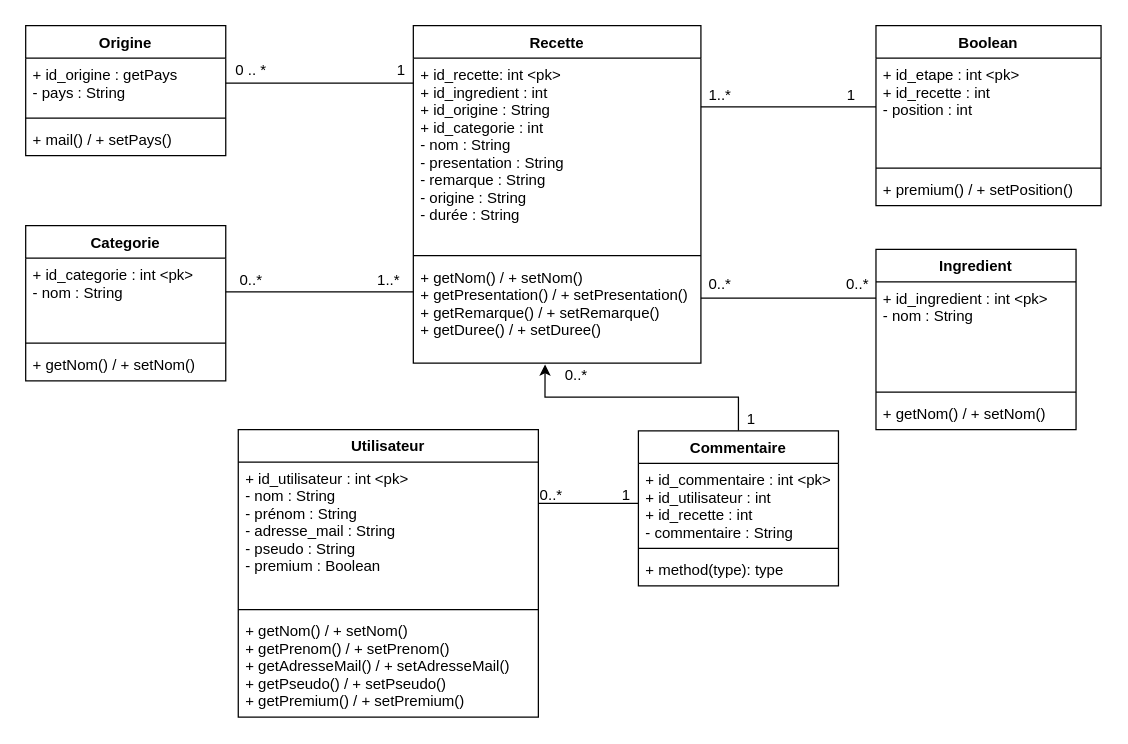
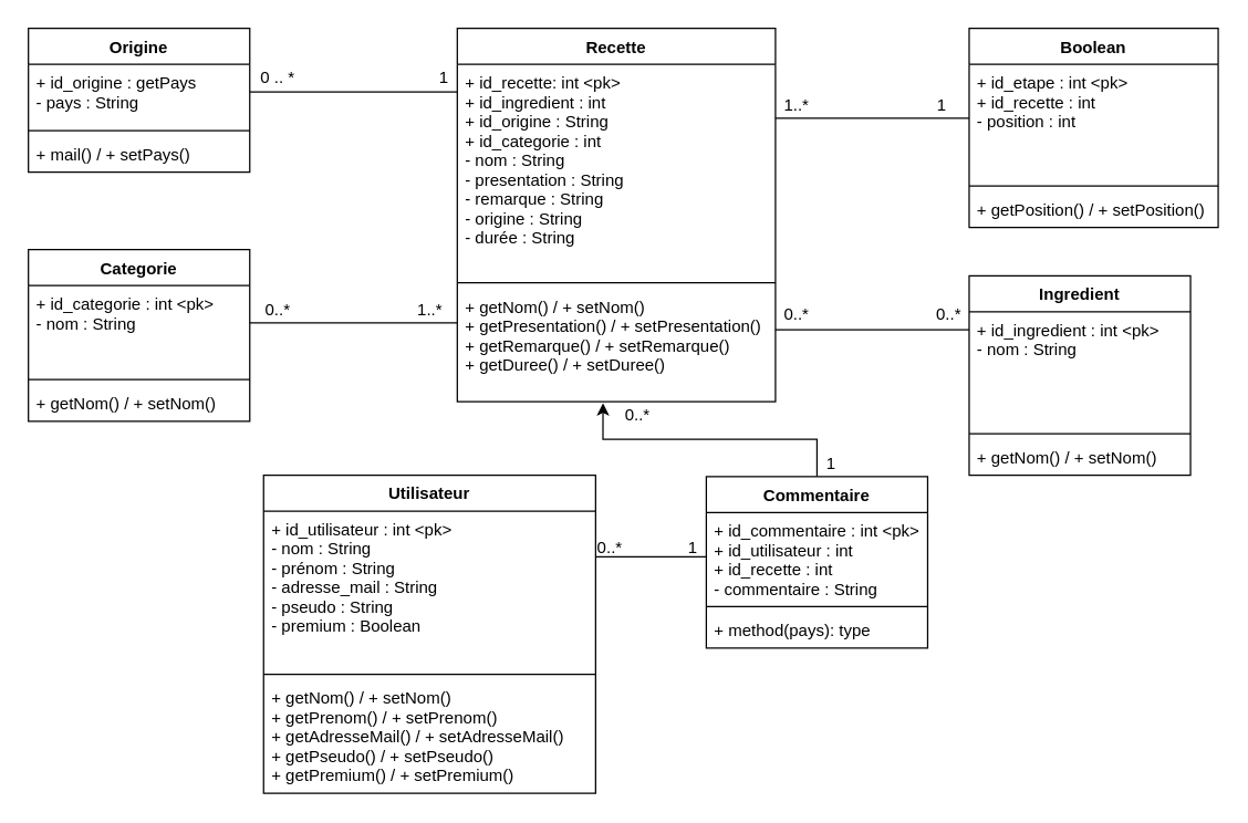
  <mxCell id="0" />
  <mxCell id="1" parent="0" />
  <mxCell id="2" value="Recette" style="swimlane;fontStyle=1;align=center;verticalAlign=top;childLayout=stackLayout;horizontal=1;startSize=26;horizontalStack=0;resizeParent=1;resizeParentMax=0;resizeLast=0;collapsible=1;marginBottom=0;" vertex="1" parent="1"><mxGeometry x="330" y="20" width="230" height="270" as="geometry" /></mxCell>
  <mxCell id="3" value="+ id_recette: int &lt;pk&gt;&#10;+ id_ingredient : int&#10;+ id_origine : String &#10;+ id_categorie : int&#10;- nom : String&#10;- presentation : String&#10;- remarque : String&#10;- origine : String&#10;- durée : String" style="text;strokeColor=none;fillColor=none;align=left;verticalAlign=top;spacingLeft=4;spacingRight=4;overflow=hidden;rotatable=0;points=[[0,0.5],[1,0.5]];portConstraint=eastwest;" vertex="1" parent="2"><mxGeometry y="26" width="230" height="154" as="geometry" /></mxCell>
  <mxCell id="4" value="" style="line;strokeWidth=1;fillColor=none;align=left;verticalAlign=middle;spacingTop=-1;spacingLeft=3;spacingRight=3;rotatable=0;labelPosition=right;points=[];portConstraint=eastwest;" vertex="1" parent="2"><mxGeometry y="180" width="230" height="8" as="geometry" /></mxCell>
  <mxCell id="5" value="+ getNom() / + setNom()&#10;+ getPresentation() / + setPresentation()&#10;+ getRemarque() / + setRemarque()&#10;+ getDuree() / + setDuree()&#10;" style="text;strokeColor=none;fillColor=none;align=left;verticalAlign=top;spacingLeft=4;spacingRight=4;overflow=hidden;rotatable=0;points=[[0,0.5],[1,0.5]];portConstraint=eastwest;" vertex="1" parent="2"><mxGeometry y="188" width="230" height="82" as="geometry" /></mxCell>
  <mxCell id="6" value="Origine" style="swimlane;fontStyle=1;align=center;verticalAlign=top;childLayout=stackLayout;horizontal=1;startSize=26;horizontalStack=0;resizeParent=1;resizeParentMax=0;resizeLast=0;collapsible=1;marginBottom=0;" vertex="1" parent="1"><mxGeometry x="20" y="20" width="160" height="104" as="geometry" /></mxCell>
  <mxCell id="7" value="+ id_origine : getPays&#10;- pays : String" style="text;strokeColor=none;fillColor=none;align=left;verticalAlign=top;spacingLeft=4;spacingRight=4;overflow=hidden;rotatable=0;points=[[0,0.5],[1,0.5]];portConstraint=eastwest;" vertex="1" parent="6"><mxGeometry y="26" width="160" height="44" as="geometry" /></mxCell>
  <mxCell id="8" value="" style="line;strokeWidth=1;fillColor=none;align=left;verticalAlign=middle;spacingTop=-1;spacingLeft=3;spacingRight=3;rotatable=0;labelPosition=right;points=[];portConstraint=eastwest;" vertex="1" parent="6"><mxGeometry y="70" width="160" height="8" as="geometry" /></mxCell>
  <mxCell id="9" value="+ mail() / + setPays()" style="text;strokeColor=none;fillColor=none;align=left;verticalAlign=top;spacingLeft=4;spacingRight=4;overflow=hidden;rotatable=0;points=[[0,0.5],[1,0.5]];portConstraint=eastwest;" vertex="1" parent="6"><mxGeometry y="78" width="160" height="26" as="geometry" /></mxCell>
  <mxCell id="10" value="1" style="text;html=1;align=center;verticalAlign=middle;resizable=0;points=[];autosize=1;strokeColor=none;fillColor=none;" vertex="1" parent="1"><mxGeometry x="310" y="46" width="20" height="20" as="geometry" /></mxCell>
  <mxCell id="11" value="0 .. *" style="text;html=1;align=center;verticalAlign=middle;resizable=0;points=[];autosize=1;strokeColor=none;fillColor=none;" vertex="1" parent="1"><mxGeometry x="180" y="46" width="40" height="20" as="geometry" /></mxCell>
  <mxCell id="12" value="Boolean" style="swimlane;fontStyle=1;align=center;verticalAlign=top;childLayout=stackLayout;horizontal=1;startSize=26;horizontalStack=0;resizeParent=1;resizeParentMax=0;resizeLast=0;collapsible=1;marginBottom=0;" vertex="1" parent="1"><mxGeometry x="700" y="20" width="180" height="144" as="geometry" /></mxCell>
  <mxCell id="13" value="+ id_etape : int &lt;pk&gt;&#10;+ id_recette : int &#10;- position : int" style="text;strokeColor=none;fillColor=none;align=left;verticalAlign=top;spacingLeft=4;spacingRight=4;overflow=hidden;rotatable=0;points=[[0,0.5],[1,0.5]];portConstraint=eastwest;" vertex="1" parent="12"><mxGeometry y="26" width="180" height="84" as="geometry" /></mxCell>
  <mxCell id="14" value="" style="line;strokeWidth=1;fillColor=none;align=left;verticalAlign=middle;spacingTop=-1;spacingLeft=3;spacingRight=3;rotatable=0;labelPosition=right;points=[];portConstraint=eastwest;" vertex="1" parent="12"><mxGeometry y="110" width="180" height="8" as="geometry" /></mxCell>
- <mxCell id="15" value="+ premium() / + setPosition()" style="text;strokeColor=none;fillColor=none;align=left;verticalAlign=top;spacingLeft=4;spacingRight=4;overflow=hidden;rotatable=0;points=[[0,0.5],[1,0.5]];portConstraint=eastwest;" vertex="1" parent="12"><mxGeometry y="118" width="180" height="26" as="geometry" /></mxCell>
+ <mxCell id="15" value="+ getPosition() / + setPosition()" style="text;strokeColor=none;fillColor=none;align=left;verticalAlign=top;spacingLeft=4;spacingRight=4;overflow=hidden;rotatable=0;points=[[0,0.5],[1,0.5]];portConstraint=eastwest;" vertex="1" parent="12"><mxGeometry y="118" width="180" height="26" as="geometry" /></mxCell>
  <mxCell id="16" value="1..*" style="text;html=1;align=center;verticalAlign=middle;resizable=0;points=[];autosize=1;strokeColor=none;fillColor=none;" vertex="1" parent="1"><mxGeometry x="560" y="66" width="30" height="20" as="geometry" /></mxCell>
  <mxCell id="17" value="1" style="text;html=1;align=center;verticalAlign=middle;resizable=0;points=[];autosize=1;strokeColor=none;fillColor=none;" vertex="1" parent="1"><mxGeometry x="670" y="66" width="20" height="20" as="geometry" /></mxCell>
  <mxCell id="18" value="Categorie" style="swimlane;fontStyle=1;align=center;verticalAlign=top;childLayout=stackLayout;horizontal=1;startSize=26;horizontalStack=0;resizeParent=1;resizeParentMax=0;resizeLast=0;collapsible=1;marginBottom=0;" vertex="1" parent="1"><mxGeometry x="20" y="180" width="160" height="124" as="geometry" /></mxCell>
  <mxCell id="19" value="+ id_categorie : int &lt;pk&gt;&#10;- nom : String" style="text;strokeColor=none;fillColor=none;align=left;verticalAlign=top;spacingLeft=4;spacingRight=4;overflow=hidden;rotatable=0;points=[[0,0.5],[1,0.5]];portConstraint=eastwest;" vertex="1" parent="18"><mxGeometry y="26" width="160" height="64" as="geometry" /></mxCell>
  <mxCell id="20" value="" style="line;strokeWidth=1;fillColor=none;align=left;verticalAlign=middle;spacingTop=-1;spacingLeft=3;spacingRight=3;rotatable=0;labelPosition=right;points=[];portConstraint=eastwest;" vertex="1" parent="18"><mxGeometry y="90" width="160" height="8" as="geometry" /></mxCell>
  <mxCell id="21" value="+ getNom() / + setNom()" style="text;strokeColor=none;fillColor=none;align=left;verticalAlign=top;spacingLeft=4;spacingRight=4;overflow=hidden;rotatable=0;points=[[0,0.5],[1,0.5]];portConstraint=eastwest;" vertex="1" parent="18"><mxGeometry y="98" width="160" height="26" as="geometry" /></mxCell>
  <mxCell id="22" value="1..*" style="text;html=1;align=center;verticalAlign=middle;resizable=0;points=[];autosize=1;strokeColor=none;fillColor=none;" vertex="1" parent="1"><mxGeometry x="295" y="214" width="30" height="20" as="geometry" /></mxCell>
  <mxCell id="23" value="0..*" style="text;html=1;align=center;verticalAlign=middle;resizable=0;points=[];autosize=1;strokeColor=none;fillColor=none;" vertex="1" parent="1"><mxGeometry x="185" y="214" width="30" height="20" as="geometry" /></mxCell>
  <mxCell id="24" value="Ingredient" style="swimlane;fontStyle=1;align=center;verticalAlign=top;childLayout=stackLayout;horizontal=1;startSize=26;horizontalStack=0;resizeParent=1;resizeParentMax=0;resizeLast=0;collapsible=1;marginBottom=0;" vertex="1" parent="1"><mxGeometry x="700" y="199" width="160" height="144" as="geometry" /></mxCell>
  <mxCell id="25" value="+ id_ingredient : int &lt;pk&gt;&#10;- nom : String" style="text;strokeColor=none;fillColor=none;align=left;verticalAlign=top;spacingLeft=4;spacingRight=4;overflow=hidden;rotatable=0;points=[[0,0.5],[1,0.5]];portConstraint=eastwest;" vertex="1" parent="24"><mxGeometry y="26" width="160" height="84" as="geometry" /></mxCell>
  <mxCell id="26" value="" style="line;strokeWidth=1;fillColor=none;align=left;verticalAlign=middle;spacingTop=-1;spacingLeft=3;spacingRight=3;rotatable=0;labelPosition=right;points=[];portConstraint=eastwest;" vertex="1" parent="24"><mxGeometry y="110" width="160" height="8" as="geometry" /></mxCell>
  <mxCell id="27" value="+ getNom() / + setNom()" style="text;strokeColor=none;fillColor=none;align=left;verticalAlign=top;spacingLeft=4;spacingRight=4;overflow=hidden;rotatable=0;points=[[0,0.5],[1,0.5]];portConstraint=eastwest;" vertex="1" parent="24"><mxGeometry y="118" width="160" height="26" as="geometry" /></mxCell>
  <mxCell id="28" value="" style="line;strokeWidth=1;fillColor=none;align=left;verticalAlign=middle;spacingTop=-1;spacingLeft=3;spacingRight=3;rotatable=0;labelPosition=right;points=[];portConstraint=eastwest;" vertex="1" parent="1"><mxGeometry x="180" y="229" width="150" height="8" as="geometry" /></mxCell>
  <mxCell id="29" value="" style="line;strokeWidth=1;fillColor=none;align=left;verticalAlign=middle;spacingTop=-1;spacingLeft=3;spacingRight=3;rotatable=0;labelPosition=right;points=[];portConstraint=eastwest;" vertex="1" parent="1"><mxGeometry x="560" y="81" width="140" height="8" as="geometry" /></mxCell>
  <mxCell id="30" value="" style="line;strokeWidth=1;fillColor=none;align=left;verticalAlign=middle;spacingTop=-1;spacingLeft=3;spacingRight=3;rotatable=0;labelPosition=right;points=[];portConstraint=eastwest;" vertex="1" parent="1"><mxGeometry x="560" y="234" width="140" height="8" as="geometry" /></mxCell>
  <mxCell id="31" value="" style="line;strokeWidth=1;fillColor=none;align=left;verticalAlign=middle;spacingTop=-1;spacingLeft=3;spacingRight=3;rotatable=0;labelPosition=right;points=[];portConstraint=eastwest;" vertex="1" parent="1"><mxGeometry x="180" y="62" width="150" height="8" as="geometry" /></mxCell>
  <mxCell id="32" value="0..*" style="text;html=1;align=center;verticalAlign=middle;resizable=0;points=[];autosize=1;strokeColor=none;fillColor=none;" vertex="1" parent="1"><mxGeometry x="560" y="217" width="30" height="20" as="geometry" /></mxCell>
  <mxCell id="33" value="0..*" style="text;html=1;align=center;verticalAlign=middle;resizable=0;points=[];autosize=1;strokeColor=none;fillColor=none;" vertex="1" parent="1"><mxGeometry x="670" y="217" width="30" height="20" as="geometry" /></mxCell>
  <mxCell id="34" value="Utilisateur" style="swimlane;fontStyle=1;align=center;verticalAlign=top;childLayout=stackLayout;horizontal=1;startSize=26;horizontalStack=0;resizeParent=1;resizeParentMax=0;resizeLast=0;collapsible=1;marginBottom=0;" vertex="1" parent="1"><mxGeometry x="190" y="343" width="240" height="230" as="geometry" /></mxCell>
  <mxCell id="35" value="+ id_utilisateur : int &lt;pk&gt;&#10;- nom : String&#10;- prénom : String&#10;- adresse_mail : String&#10;- pseudo : String&#10;- premium : Boolean&#10;" style="text;strokeColor=none;fillColor=none;align=left;verticalAlign=top;spacingLeft=4;spacingRight=4;overflow=hidden;rotatable=0;points=[[0,0.5],[1,0.5]];portConstraint=eastwest;" vertex="1" parent="34"><mxGeometry y="26" width="240" height="114" as="geometry" /></mxCell>
  <mxCell id="36" value="" style="line;strokeWidth=1;fillColor=none;align=left;verticalAlign=middle;spacingTop=-1;spacingLeft=3;spacingRight=3;rotatable=0;labelPosition=right;points=[];portConstraint=eastwest;" vertex="1" parent="34"><mxGeometry y="140" width="240" height="8" as="geometry" /></mxCell>
  <mxCell id="37" value="+ getNom() / + setNom()&#10;+ getPrenom() / + setPrenom()&#10;+ getAdresseMail() / + setAdresseMail()&#10;+ getPseudo() / + setPseudo()&#10;+ getPremium() / + setPremium()" style="text;strokeColor=none;fillColor=none;align=left;verticalAlign=top;spacingLeft=4;spacingRight=4;overflow=hidden;rotatable=0;points=[[0,0.5],[1,0.5]];portConstraint=eastwest;" vertex="1" parent="34"><mxGeometry y="148" width="240" height="82" as="geometry" /></mxCell>
  <mxCell id="38" style="edgeStyle=orthogonalEdgeStyle;rounded=0;orthogonalLoop=1;jettySize=auto;html=1;exitX=0.5;exitY=0;exitDx=0;exitDy=0;entryX=0.458;entryY=1.012;entryDx=0;entryDy=0;entryPerimeter=0;" edge="1" parent="1" source="39" target="5"><mxGeometry relative="1" as="geometry" /></mxCell>
  <mxCell id="39" value="Commentaire" style="swimlane;fontStyle=1;align=center;verticalAlign=top;childLayout=stackLayout;horizontal=1;startSize=26;horizontalStack=0;resizeParent=1;resizeParentMax=0;resizeLast=0;collapsible=1;marginBottom=0;" vertex="1" parent="1"><mxGeometry x="510" y="344" width="160" height="124" as="geometry" /></mxCell>
  <mxCell id="40" value="+ id_commentaire : int &lt;pk&gt;&#10;+ id_utilisateur : int&#10;+ id_recette : int&#10;- commentaire : String" style="text;strokeColor=none;fillColor=none;align=left;verticalAlign=top;spacingLeft=4;spacingRight=4;overflow=hidden;rotatable=0;points=[[0,0.5],[1,0.5]];portConstraint=eastwest;" vertex="1" parent="39"><mxGeometry y="26" width="160" height="64" as="geometry" /></mxCell>
  <mxCell id="41" value="" style="line;strokeWidth=1;fillColor=none;align=left;verticalAlign=middle;spacingTop=-1;spacingLeft=3;spacingRight=3;rotatable=0;labelPosition=right;points=[];portConstraint=eastwest;" vertex="1" parent="39"><mxGeometry y="90" width="160" height="8" as="geometry" /></mxCell>
- <mxCell id="42" value="+ method(type): type" style="text;strokeColor=none;fillColor=none;align=left;verticalAlign=top;spacingLeft=4;spacingRight=4;overflow=hidden;rotatable=0;points=[[0,0.5],[1,0.5]];portConstraint=eastwest;" vertex="1" parent="39"><mxGeometry y="98" width="160" height="26" as="geometry" /></mxCell>
+ <mxCell id="42" value="+ method(pays): type" style="text;strokeColor=none;fillColor=none;align=left;verticalAlign=top;spacingLeft=4;spacingRight=4;overflow=hidden;rotatable=0;points=[[0,0.5],[1,0.5]];portConstraint=eastwest;" vertex="1" parent="39"><mxGeometry y="98" width="160" height="26" as="geometry" /></mxCell>
  <mxCell id="43" value="" style="line;strokeWidth=1;fillColor=none;align=left;verticalAlign=middle;spacingTop=-1;spacingLeft=3;spacingRight=3;rotatable=0;labelPosition=right;points=[];portConstraint=eastwest;" vertex="1" parent="1"><mxGeometry x="430" y="398" width="80" height="8" as="geometry" /></mxCell>
  <mxCell id="44" value="0..*" style="text;html=1;align=center;verticalAlign=middle;resizable=0;points=[];autosize=1;strokeColor=none;fillColor=none;" vertex="1" parent="1"><mxGeometry x="425" y="386" width="30" height="20" as="geometry" /></mxCell>
  <mxCell id="45" value="1" style="text;html=1;align=center;verticalAlign=middle;resizable=0;points=[];autosize=1;strokeColor=none;fillColor=none;" vertex="1" parent="1"><mxGeometry x="490" y="386" width="20" height="20" as="geometry" /></mxCell>
  <mxCell id="46" value="1" style="text;html=1;align=center;verticalAlign=middle;resizable=0;points=[];autosize=1;strokeColor=none;fillColor=none;" vertex="1" parent="1"><mxGeometry x="590" y="325" width="20" height="20" as="geometry" /></mxCell>
  <mxCell id="47" value="0..*" style="text;html=1;align=center;verticalAlign=middle;resizable=0;points=[];autosize=1;strokeColor=none;fillColor=none;" vertex="1" parent="1"><mxGeometry x="445" y="290" width="30" height="20" as="geometry" /></mxCell>
